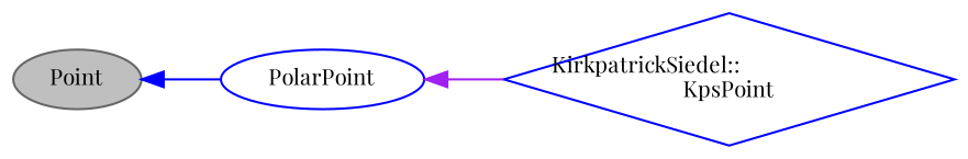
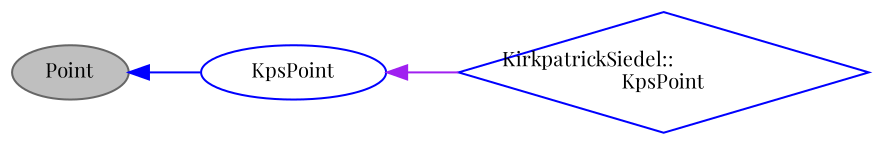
  digraph {
    fontname="Playfair Display"
    rankdir=LR
    node [color=blue fillcolor=white fontname="Playfair Display" fontsize=10 shape=ellipse style=filled]
    edge [dir=back fontname="Playfair Display" fontsize=10 labelfontname=Helvetica labelfontsize=10 style=solid]
    n1 [color=gray40 fillcolor=grey75 fontcolor=black height=0.2 label=Point width=0.4]
-   n2 [height=0.2 label=PolarPoint width=0.4]
+   n2 [height=0.2 label=KpsPoint width=0.4]
    n3 [height=0.2 label="KirkpatrickSiedel::\lKpsPoint" shape=diamond width=0.4]
    n1 -> n2 [color=blue]
    n2 -> n3 [color=purple]
  }
